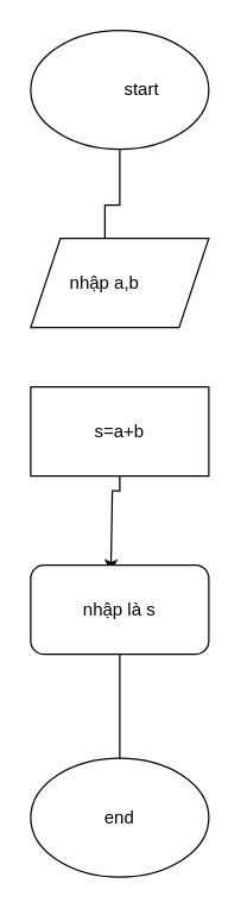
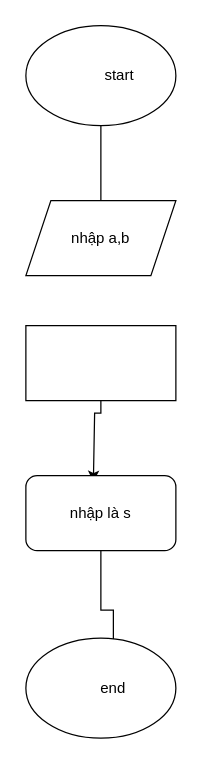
  <mxCell id="0" />
  <mxCell id="1" parent="0" />
  <mxCell id="2" value="" style="edgeStyle=orthogonalEdgeStyle;rounded=0;orthogonalLoop=1;jettySize=auto;html=1;" edge="1" parent="1" source="3" target="11"><mxGeometry relative="1" as="geometry" /></mxCell>
  <mxCell id="3" value="" style="ellipse;whiteSpace=wrap;html=1;" vertex="1" parent="1"><mxGeometry x="20" y="20" width="120" height="80" as="geometry" /></mxCell>
  <mxCell id="4" value="" style="shape=parallelogram;perimeter=parallelogramPerimeter;whiteSpace=wrap;html=1;fixedSize=1;" vertex="1" parent="1"><mxGeometry x="20" y="160" width="120" height="60" as="geometry" /></mxCell>
  <mxCell id="5" value="" style="edgeStyle=orthogonalEdgeStyle;rounded=0;orthogonalLoop=1;jettySize=auto;html=1;" edge="1" parent="1" source="6"><mxGeometry relative="1" as="geometry"><mxPoint x="74" y="385" as="targetPoint" /><Array as="points"><mxPoint x="80" y="330" /><mxPoint x="75" y="330" /></Array></mxGeometry></mxCell>
  <mxCell id="6" value="" style="rounded=0;whiteSpace=wrap;html=1;" vertex="1" parent="1"><mxGeometry x="20" y="260" width="120" height="60" as="geometry" /></mxCell>
  <mxCell id="7" value="" style="edgeStyle=orthogonalEdgeStyle;rounded=0;orthogonalLoop=1;jettySize=auto;html=1;" edge="1" parent="1" source="8" target="13"><mxGeometry relative="1" as="geometry" /></mxCell>
  <mxCell id="8" value="" style="rounded=1;whiteSpace=wrap;html=1;" vertex="1" parent="1"><mxGeometry x="20" y="380" width="120" height="60" as="geometry" /></mxCell>
  <mxCell id="9" value="" style="ellipse;whiteSpace=wrap;html=1;" vertex="1" parent="1"><mxGeometry x="20" y="510" width="120" height="80" as="geometry" /></mxCell>
  <mxCell id="10" value="&lt;font style=&quot;vertical-align: inherit;&quot;&gt;&lt;font style=&quot;vertical-align: inherit;&quot;&gt;start&lt;/font&gt;&lt;/font&gt;" style="text;html=1;align=center;verticalAlign=middle;whiteSpace=wrap;rounded=0;" vertex="1" parent="1"><mxGeometry x="65" y="45" width="60" height="30" as="geometry" /></mxCell>
- <mxCell id="11" value="nhập a,b" style="text;html=1;align=center;verticalAlign=middle;whiteSpace=wrap;rounded=0;" vertex="1" parent="1"><mxGeometry x="40" y="175" width="60" height="30" as="geometry" /></mxCell>
- <mxCell id="12" value="&lt;font style=&quot;vertical-align: inherit;&quot;&gt;&lt;font style=&quot;vertical-align: inherit;&quot;&gt;s=a+b&lt;/font&gt;&lt;/font&gt;" style="text;html=1;align=center;verticalAlign=middle;whiteSpace=wrap;rounded=0;" vertex="1" parent="1"><mxGeometry x="50" y="275" width="60" height="30" as="geometry" /></mxCell>
- <mxCell id="13" value="end" style="text;html=1;align=center;verticalAlign=middle;whiteSpace=wrap;rounded=0;" vertex="1" parent="1"><mxGeometry x="50" y="535" width="60" height="30" as="geometry" /></mxCell>
+ <mxCell id="11" value="nhập a,b" style="text;html=1;align=center;verticalAlign=middle;whiteSpace=wrap;rounded=0;" vertex="1" parent="1"><mxGeometry x="50" y="175" width="60" height="30" as="geometry" /></mxCell>
+ <mxCell id="13" value="end" style="text;html=1;align=center;verticalAlign=middle;whiteSpace=wrap;rounded=0;" vertex="1" parent="1"><mxGeometry x="60" y="535" width="60" height="30" as="geometry" /></mxCell>
  <mxCell id="14" value="nhập là s" style="text;html=1;align=center;verticalAlign=middle;whiteSpace=wrap;rounded=0;" vertex="1" parent="1"><mxGeometry x="50" y="395" width="60" height="30" as="geometry" /></mxCell>
